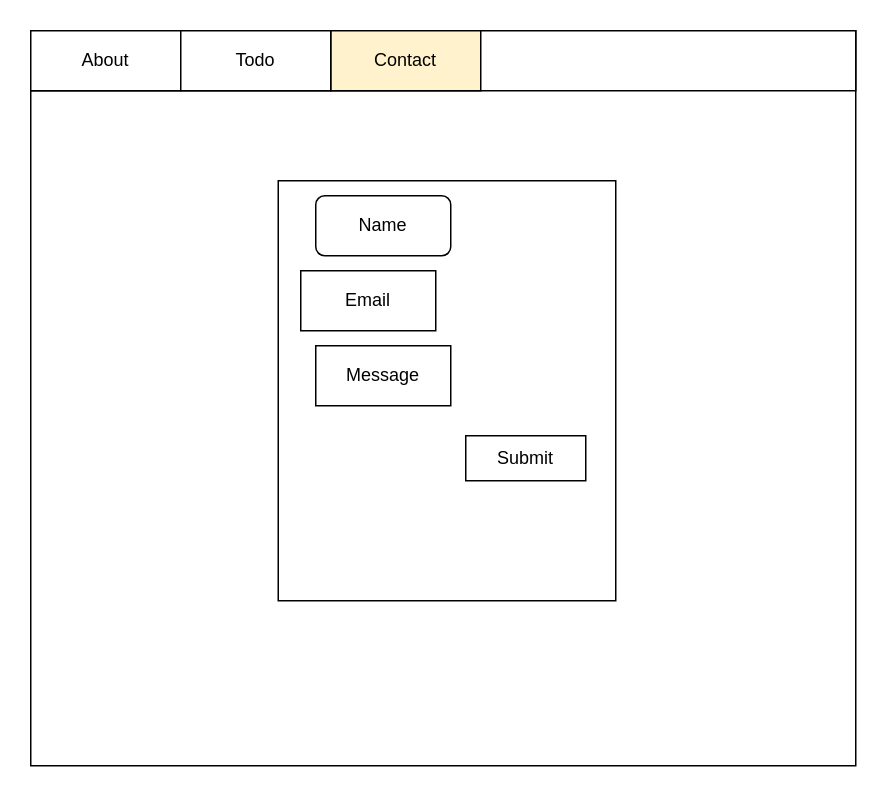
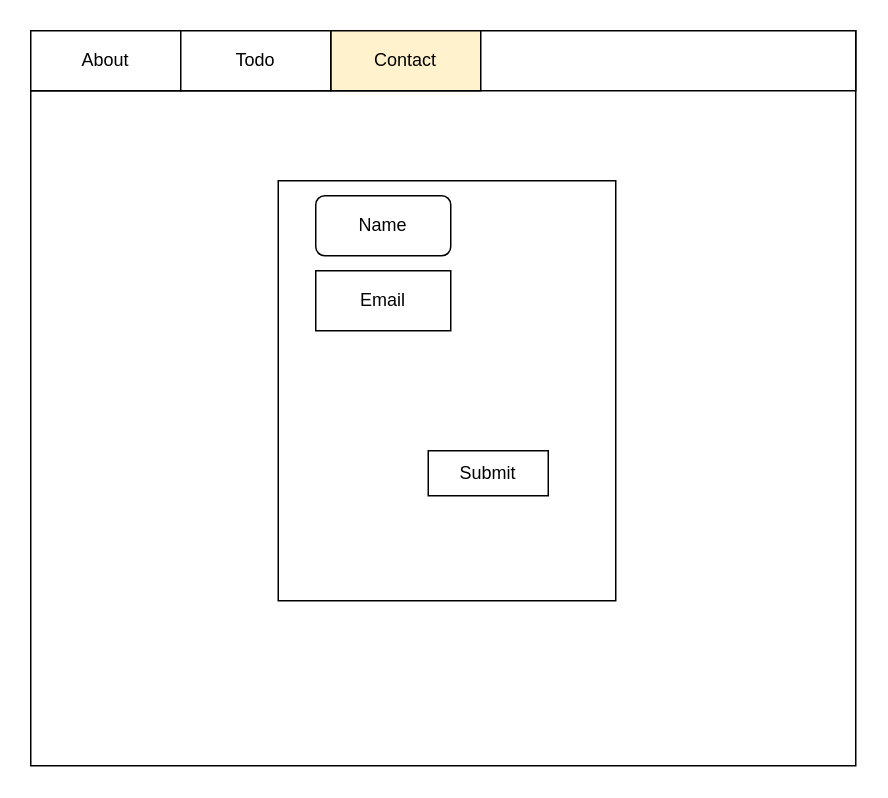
  <mxCell id="0" />
  <mxCell id="1" parent="0" />
  <mxCell id="2" value="" style="rounded=0;whiteSpace=wrap;html=1;" vertex="1" parent="1"><mxGeometry x="20" y="20" width="550" height="490" as="geometry" /></mxCell>
  <mxCell id="3" value="" style="rounded=0;whiteSpace=wrap;html=1;" vertex="1" parent="1"><mxGeometry x="20" y="20" width="550" height="40" as="geometry" /></mxCell>
  <mxCell id="4" value="" style="rounded=0;whiteSpace=wrap;html=1;" vertex="1" parent="1"><mxGeometry x="185" y="120" width="225" height="280" as="geometry" /></mxCell>
  <mxCell id="5" value="Contact" style="rounded=0;whiteSpace=wrap;html=1;fillColor=#fff2cc;" vertex="1" parent="1"><mxGeometry x="220" y="20" width="100" height="40" as="geometry" /></mxCell>
  <mxCell id="6" value="About" style="rounded=0;whiteSpace=wrap;html=1;" vertex="1" parent="1"><mxGeometry x="20" y="20" width="100" height="40" as="geometry" /></mxCell>
  <mxCell id="7" value="Todo" style="rounded=0;whiteSpace=wrap;html=1;" vertex="1" parent="1"><mxGeometry x="120" y="20" width="100" height="40" as="geometry" /></mxCell>
- <mxCell id="8" value="Submit" style="rounded=0;whiteSpace=wrap;html=1;" vertex="1" parent="1"><mxGeometry x="310" y="290" width="80" height="30" as="geometry" /></mxCell>
- <mxCell id="9" value="Message" style="rounded=0;whiteSpace=wrap;html=1;" vertex="1" parent="1"><mxGeometry x="210" y="230" width="90" height="40" as="geometry" /></mxCell>
+ <mxCell id="8" value="Submit" style="rounded=0;whiteSpace=wrap;html=1;" vertex="1" parent="1"><mxGeometry x="285" y="300" width="80" height="30" as="geometry" /></mxCell>
  <mxCell id="10" value="Name" style="whiteSpace=wrap;html=1;rounded=1;" vertex="1" parent="1"><mxGeometry x="210" y="130" width="90" height="40" as="geometry" /></mxCell>
- <mxCell id="11" value="Email" style="rounded=0;whiteSpace=wrap;html=1;" vertex="1" parent="1"><mxGeometry x="200" y="180" width="90" height="40" as="geometry" /></mxCell>
+ <mxCell id="11" value="Email" style="rounded=0;whiteSpace=wrap;html=1;" vertex="1" parent="1"><mxGeometry x="210" y="180" width="90" height="40" as="geometry" /></mxCell>
